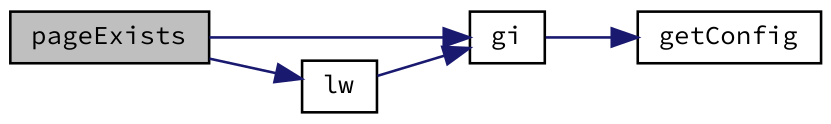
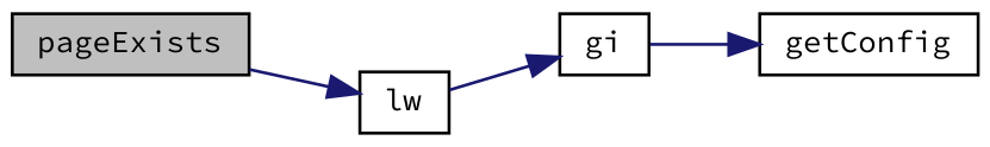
  digraph {
    fontname="Source Code Pro"
    rankdir=LR
    node [color=black fillcolor=white fontname="Source Code Pro" fontsize=10 shape=record style=filled]
    edge [color=midnightblue fontname="Source Code Pro" fontsize=10 labelfontname=Helvetica labelfontsize=10 style=solid]
    n1 [fillcolor=grey75 fontcolor=black height=0.2 label=pageExists width=0.4]
    n2 [height=0.2 label=gi width=0.4]
    n3 [height=0.2 label=lw width=0.4]
    n4 [height=0.2 label=getConfig width=0.4]
-   n1 -> n2
    n1 -> n3
    n2 -> n4
    n3 -> n2
  }
